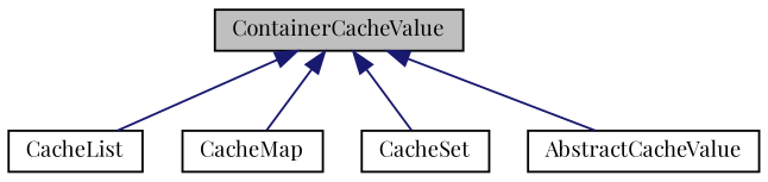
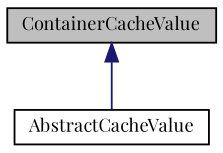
  digraph {
    fontname="Playfair Display"
    node [color=black fillcolor=white fontname="Playfair Display" fontsize=10 shape=record style=filled]
    edge [color=midnightblue dir=back fontname="Playfair Display" fontsize=10 labelfontname=Helvetica labelfontsize=10 style=solid]
    n1 [fillcolor=grey75 fontcolor=black height=0.2 label=ContainerCacheValue width=0.4]
-   n2 [height=0.2 label=CacheList width=0.4]
-   n3 [height=0.2 label=CacheMap width=0.4]
-   n4 [height=0.2 label=CacheSet width=0.4]
    n5 [height=0.2 label=AbstractCacheValue width=0.4]
-   n1 -> n2
-   n1 -> n3
-   n1 -> n4
    n1 -> n5
  }
